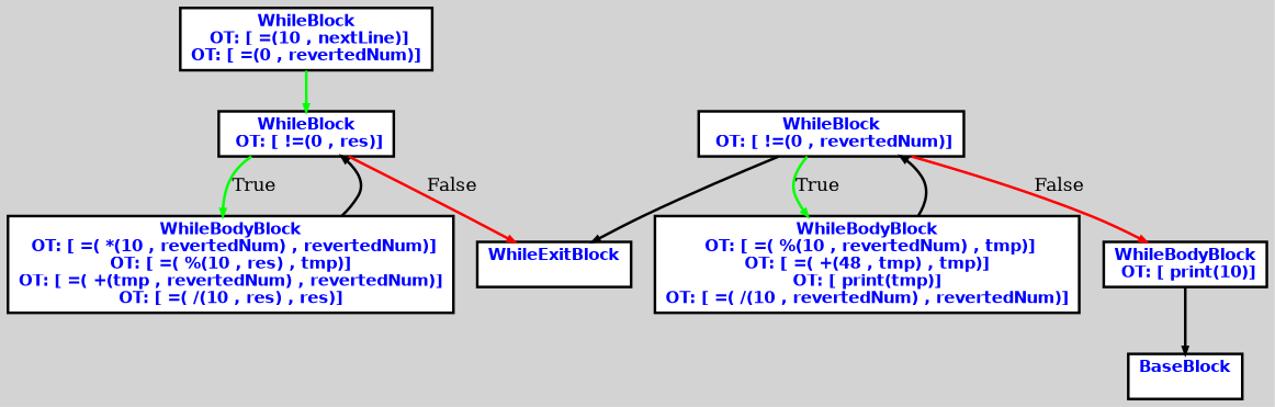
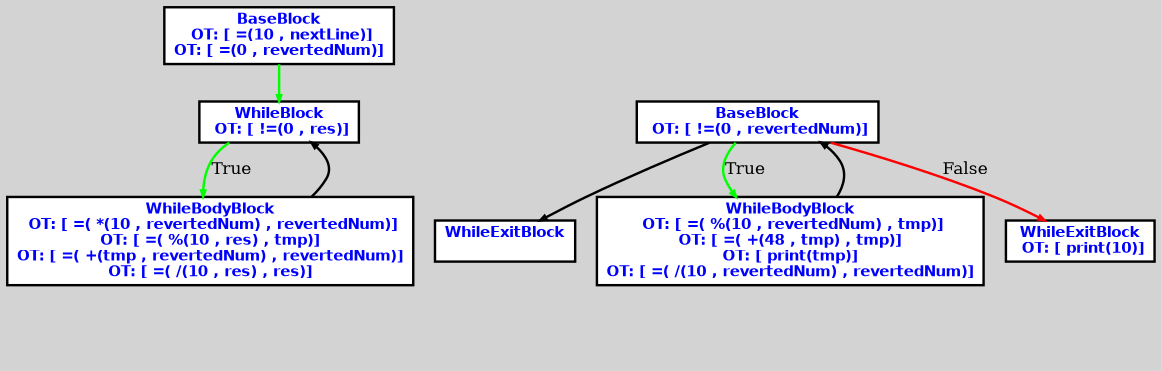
  digraph {
    bgcolor=lightgrey
    ordering=out
    ranksep=.4
    node [color=black fillcolor=white fixedsize=false fontcolor=blue fontname="Helvetica-bold" fontsize=12 shape=box style="filled, solid, bold"]
    edge [arrowsize=.5 color=black style=bold]
-   n1 [height=.25 label="WhileBlock\n OT: [ =(10 , nextLine)]\nOT: [ =(0 , revertedNum)]\n" width=.25]
+   n1 [height=.25 label="BaseBlock\n OT: [ =(10 , nextLine)]\nOT: [ =(0 , revertedNum)]\n" width=.25]
    n2 [height=.25 label="WhileBlock\n OT: [ !=(0 , res)]\n" width=.25]
    n3 [height=.25 label="WhileBodyBlock\n OT: [ =( *(10 , revertedNum) , revertedNum)]\nOT: [ =( %(10 , res) , tmp)]\nOT: [ =( +(tmp , revertedNum) , revertedNum)]\nOT: [ =( /(10 , res) , res)]\n" width=.25]
    n4 [height=.25 label="WhileExitBlock\n " width=.25]
-   n5 [height=.25 label="WhileBlock\n OT: [ !=(0 , revertedNum)]\n" width=.25]
+   n5 [height=.25 label="BaseBlock\n OT: [ !=(0 , revertedNum)]\n" width=.25]
    n6 [height=.25 label="WhileBodyBlock\n OT: [ =( %(10 , revertedNum) , tmp)]\nOT: [ =( +(48 , tmp) , tmp)]\nOT: [ print(tmp)]\nOT: [ =( /(10 , revertedNum) , revertedNum)]\n" width=.25]
-   n7 [height=.25 label="WhileBodyBlock\n OT: [ print(10)]\n" width=.25]
-   n8 [height=.25 label="BaseBlock\n " width=.25]
+   n7 [height=.25 label="WhileExitBlock\n OT: [ print(10)]\n" width=.25]
    n1 -> n2 [color=green]
    n2 -> n3 [color=green label=True]
-   n2 -> n4 [color=red label=False]
    n3 -> n2
    n5 -> n4
    n5 -> n6 [color=green label=True]
    n5 -> n7 [color=red label=False]
    n6 -> n5
-   n7 -> n8
  }
